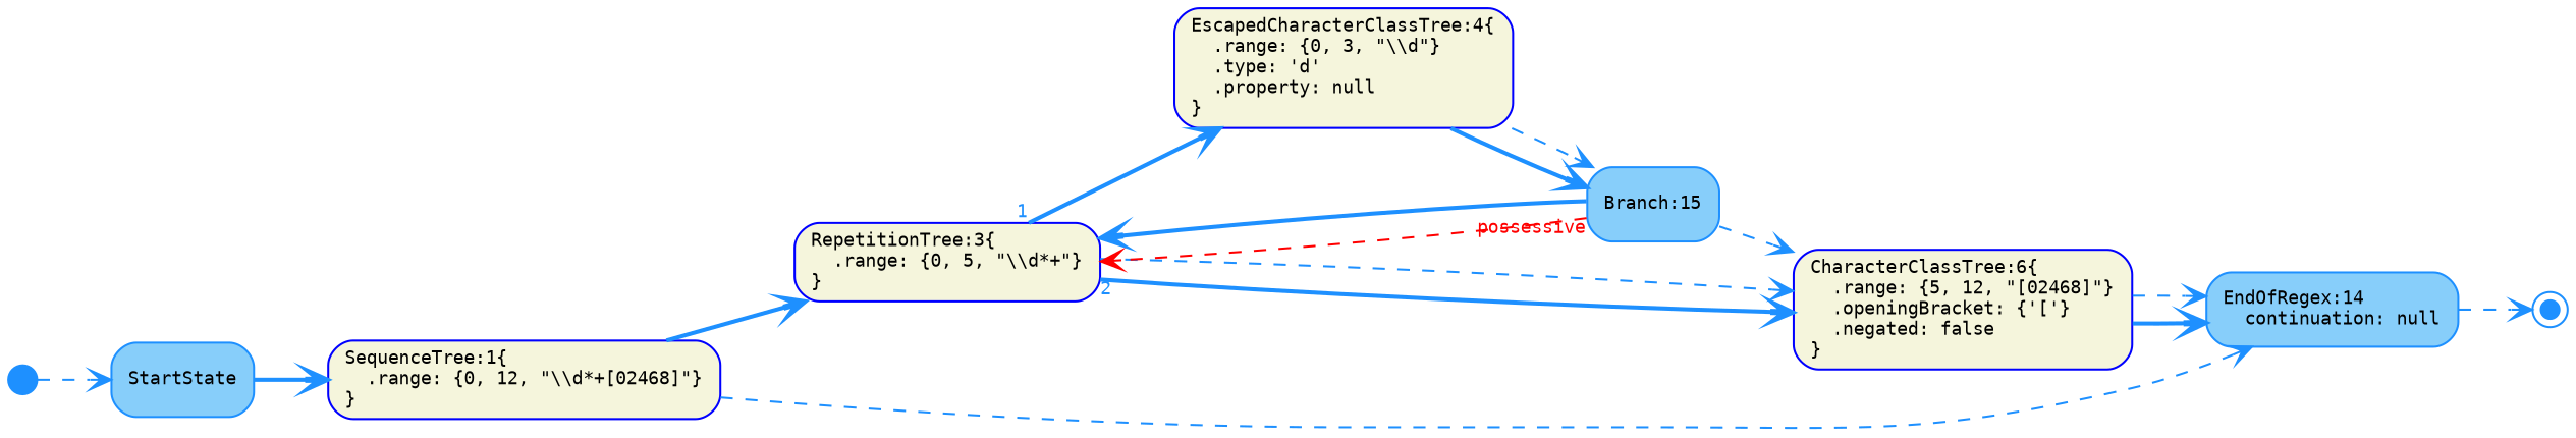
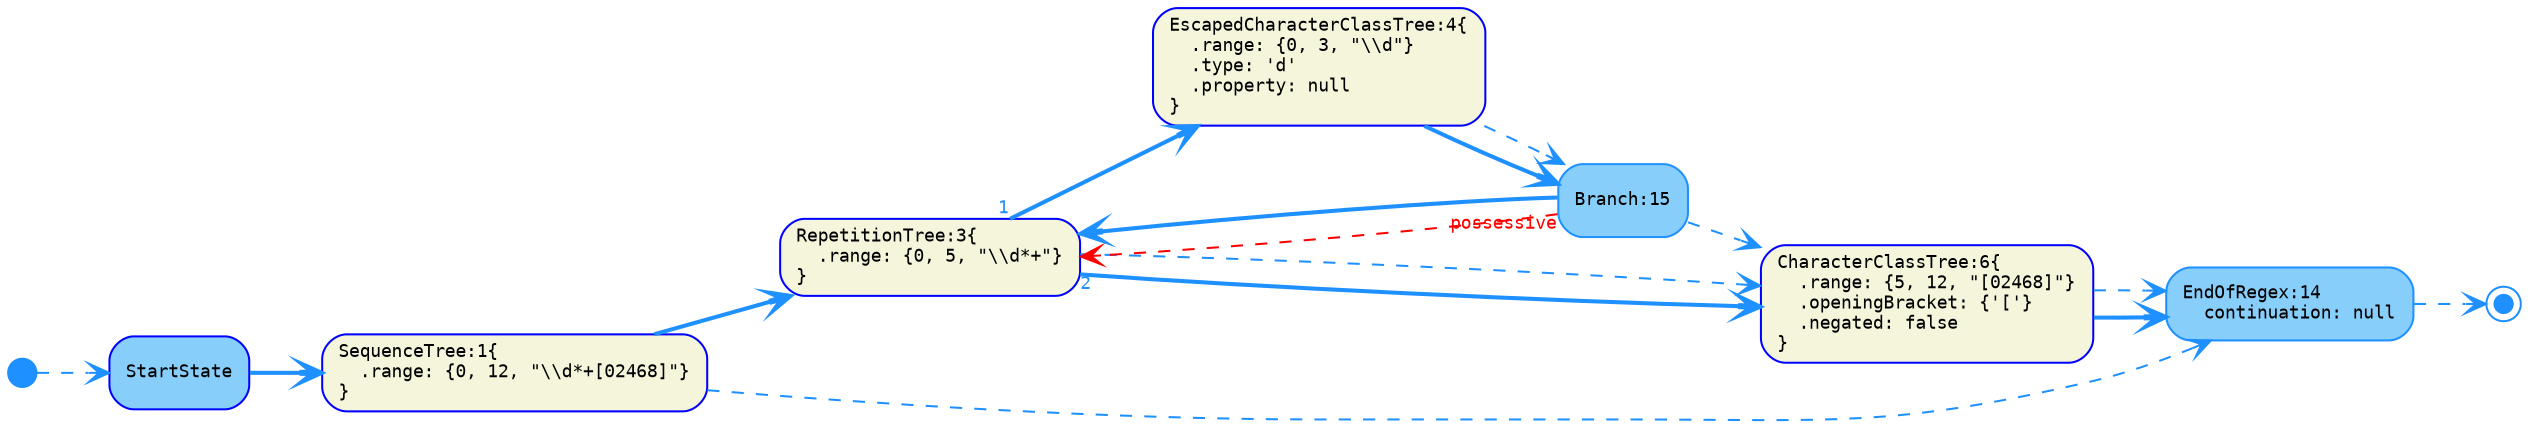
  digraph {
    fontname=Monospace
    fontsize=11
    rankdir=LR
    node [color=DodgerBlue fillcolor=Beige fixedsize=false fontname=Monospace fontsize=9 shape=box style="rounded,filled"]
    edge [arrowhead=vee arrowtail=none color=DodgerBlue dir=both fontcolor=DodgerBlue fontname=Monospace fontsize=9 style=dashed]
    n1 [color=Blue label="SequenceTree:1\{\l  .range: \{0, 12, \"\\\\d*+[02468]\"\}\l\}\l" width=0.75]
    n2 [color=Blue label="RepetitionTree:3\{\l  .range: \{0, 5, \"\\\\d*+\"\}\l\}\l" width=0.75]
    n3 [fillcolor=LightSkyBlue label="EndOfRegex:14\l  continuation: null\l" width=0.75]
    n4 [color=Blue label="EscapedCharacterClassTree:4\{\l  .range: \{0, 3, \"\\\\d\"\}\l  .type: 'd'\l  .property: null\l\}\l" width=0.75]
    n5 [color=Blue label="CharacterClassTree:6\{\l  .range: \{5, 12, \"[02468]\"\}\l  .openingBracket: \{'['\}\l  .negated: false\l\}\l" width=0.75]
    n6 [fillcolor=LightSkyBlue label="Branch:15\l" width=0.75]
    n7 [fillcolor=DodgerBlue fixedsize=true label="\l" shape=doublecircle width=0.12]
-   n8 [fillcolor=LightSkyBlue label="StartState\l" width=0.75]
+   n8 [color=Blue fillcolor=LightSkyBlue label="StartState\l" width=0.75]
    n9 [fillcolor=DodgerBlue fixedsize=true label="\l" shape=circle width=0.20]
    n1 -> n2 [style=bold]
    n1 -> n3
    n2 -> n4 [style=bold taillabel=1]
    n2 -> n5 [style=bold taillabel=2]
    n2 -> n5
    n3 -> n7
    n4 -> n6 [style=bold]
    n4 -> n6
    n5 -> n3 [style=bold]
    n5 -> n3
    n6 -> n2 [color=Red fontcolor=Red taillabel=possessive]
    n6 -> n2 [style=bold]
    n6 -> n5
    n8 -> n1 [style=bold]
    n9 -> n8
  }
